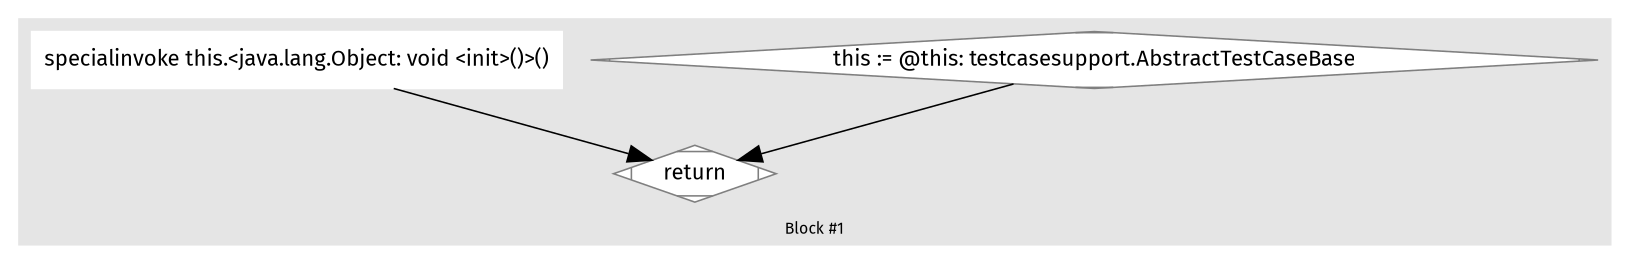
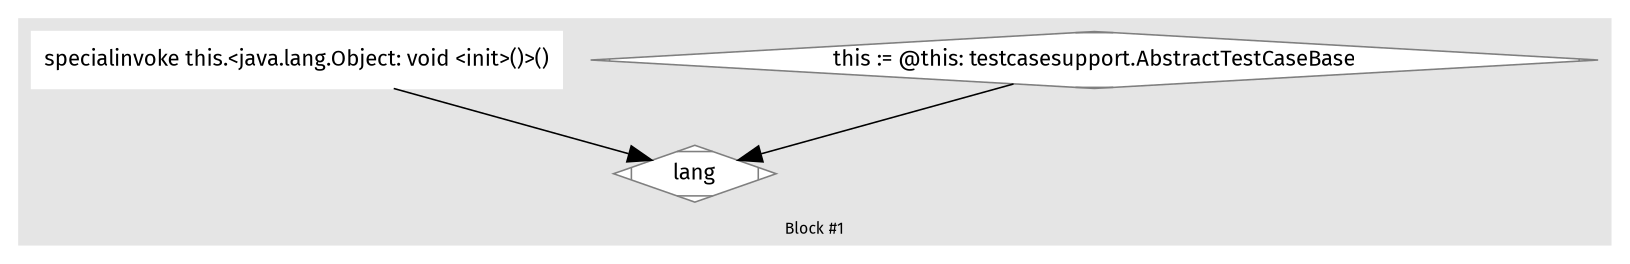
  digraph {
    color=gray90
    compound=true
    fontname="Fira Sans"
    fontsize=10
    labelloc=b
    style=filled
    node [color=grey50 fillcolor=white fontname="Fira Sans" shape=Mdiamond style=filled]
    edge [arrowsize=1.5 fontcolor=grey40 fontname="Fira Sans" fontsize=10]
    n1 [label="this := @this: testcasesupport.AbstractTestCaseBase"]
    n2 [color=white label="specialinvoke this.&lt;java.lang.Object: void &lt;init&gt;()&gt;()" shape=box fillcolor=""]
-   n3 [label=return]
+   n3 [label=lang]
    subgraph cluster_1 {
      label="Block #1"
      n1
      n2
      n3
    }
    n1 -> n3
    n2 -> n3
  }
